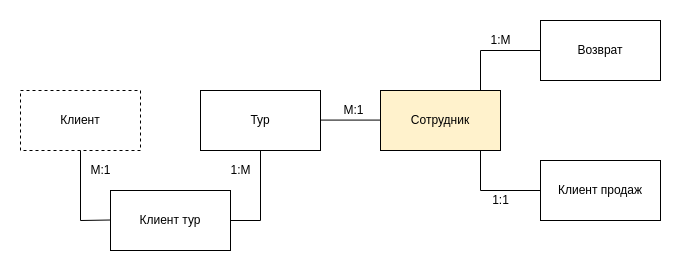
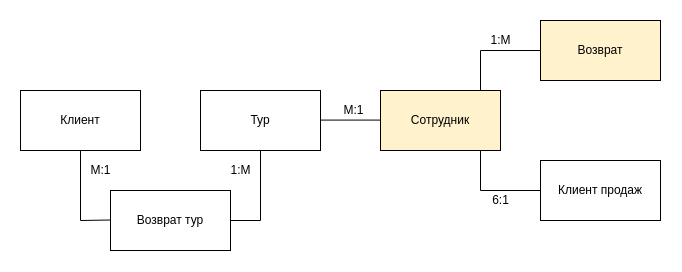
  <mxCell id="0" />
  <mxCell id="1" parent="0" />
- <mxCell id="2" value="&lt;span style=&quot;white-space: normal&quot;&gt;Клиент&lt;/span&gt;" style="rounded=0;whiteSpace=wrap;html=1;dashed=1;" vertex="1" parent="1"><mxGeometry x="20" y="90" width="120" height="60" as="geometry" /></mxCell>
+ <mxCell id="2" value="&lt;span style=&quot;white-space: normal&quot;&gt;Клиент&lt;/span&gt;" style="rounded=0;whiteSpace=wrap;html=1;" vertex="1" parent="1"><mxGeometry x="20" y="90" width="120" height="60" as="geometry" /></mxCell>
  <mxCell id="3" value="" style="endArrow=none;html=1;entryX=0;entryY=0.5;entryDx=0;entryDy=0;" edge="1" parent="1"><mxGeometry width="50" height="50" relative="1" as="geometry"><mxPoint x="80" y="220" as="sourcePoint" /><mxPoint x="110" y="219.5" as="targetPoint" /></mxGeometry></mxCell>
  <mxCell id="4" value="&lt;span style=&quot;white-space: normal&quot;&gt;Тур&lt;/span&gt;&lt;span style=&quot;color: rgba(0 , 0 , 0 , 0) ; font-family: monospace ; font-size: 0px ; white-space: nowrap&quot;&gt;%3CmxGraphModel%3E%3Croot%3E%3CmxCell%20id%3D%220%22%2F%3E%3CmxCell%20id%3D%221%22%20parent%3D%220%22%2F%3E%3CmxCell%20id%3D%222%22%20value%3D%22%26lt%3Bspan%20style%3D%26quot%3Bwhite-space%3A%20normal%26quot%3B%26gt%3B%D0%9A%D0%BB%D0%B8%D0%B5%D0%BD%D1%82%26lt%3B%2Fspan%26gt%3B%22%20style%3D%22rounded%3D0%3BwhiteSpace%3Dwrap%3Bhtml%3D1%3B%22%20vertex%3D%221%22%20parent%3D%221%22%3E%3CmxGeometry%20x%3D%22320%22%20y%3D%22280%22%20width%3D%22120%22%20height%3D%2260%22%20as%3D%22geometry%22%2F%3E%3C%2FmxCell%3E%3C%2Froot%3E%3C%2FmxGraphModel%3E&lt;/span&gt;" style="rounded=0;whiteSpace=wrap;html=1;" vertex="1" parent="1"><mxGeometry x="200" y="90" width="120" height="60" as="geometry" /></mxCell>
  <mxCell id="5" value="&lt;span style=&quot;white-space: normal&quot;&gt;Сотрудник&lt;/span&gt;" style="rounded=0;whiteSpace=wrap;html=1;fillColor=#fff2cc;" vertex="1" parent="1"><mxGeometry x="380" y="90" width="120" height="60" as="geometry" /></mxCell>
  <mxCell id="6" value="" style="endArrow=none;html=1;exitX=1;exitY=0.5;exitDx=0;exitDy=0;entryX=0;entryY=0.5;entryDx=0;entryDy=0;" edge="1" parent="1"><mxGeometry width="50" height="50" relative="1" as="geometry"><mxPoint x="320" y="119.58" as="sourcePoint" /><mxPoint x="380" y="119.58" as="targetPoint" /></mxGeometry></mxCell>
  <mxCell id="7" value="" style="endArrow=none;html=1;" edge="1" parent="1"><mxGeometry width="50" height="50" relative="1" as="geometry"><mxPoint x="480" y="90" as="sourcePoint" /><mxPoint x="480" y="50" as="targetPoint" /></mxGeometry></mxCell>
  <mxCell id="8" value="" style="endArrow=none;html=1;" edge="1" parent="1"><mxGeometry width="50" height="50" relative="1" as="geometry"><mxPoint x="480" y="50" as="sourcePoint" /><mxPoint x="540" y="50" as="targetPoint" /></mxGeometry></mxCell>
  <mxCell id="9" value="" style="endArrow=none;html=1;" edge="1" parent="1"><mxGeometry width="50" height="50" relative="1" as="geometry"><mxPoint x="480" y="190" as="sourcePoint" /><mxPoint x="480" y="150" as="targetPoint" /></mxGeometry></mxCell>
  <mxCell id="10" value="" style="endArrow=none;html=1;" edge="1" parent="1"><mxGeometry width="50" height="50" relative="1" as="geometry"><mxPoint x="480" y="190" as="sourcePoint" /><mxPoint x="540" y="190" as="targetPoint" /></mxGeometry></mxCell>
- <mxCell id="11" value="&lt;span style=&quot;white-space: normal&quot;&gt;Возврат&lt;/span&gt;" style="rounded=0;whiteSpace=wrap;html=1;" vertex="1" parent="1"><mxGeometry x="540" y="20" width="120" height="60" as="geometry" /></mxCell>
+ <mxCell id="11" value="&lt;span style=&quot;white-space: normal&quot;&gt;Возврат&lt;/span&gt;" style="rounded=0;whiteSpace=wrap;html=1;fillColor=#fff2cc;" vertex="1" parent="1"><mxGeometry x="540" y="20" width="120" height="60" as="geometry" /></mxCell>
  <mxCell id="12" value="&lt;span style=&quot;white-space: normal&quot;&gt;Клиент продаж&lt;/span&gt;" style="rounded=0;whiteSpace=wrap;html=1;" vertex="1" parent="1"><mxGeometry x="540" y="160" width="120" height="60" as="geometry" /></mxCell>
  <mxCell id="13" value="1:M" style="text;html=1;align=center;verticalAlign=middle;resizable=0;points=[];;autosize=1;" vertex="1" parent="1"><mxGeometry x="220" y="160" width="40" height="20" as="geometry" /></mxCell>
  <mxCell id="14" value="M:1" style="text;html=1;align=center;verticalAlign=middle;resizable=0;points=[];;autosize=1;" vertex="1" parent="1"><mxGeometry x="332.83" y="100" width="40" height="20" as="geometry" /></mxCell>
  <mxCell id="15" value="1:M" style="text;html=1;align=center;verticalAlign=middle;resizable=0;points=[];;autosize=1;" vertex="1" parent="1"><mxGeometry x="480" y="30" width="40" height="20" as="geometry" /></mxCell>
- <mxCell id="16" value="1:1" style="text;html=1;align=center;verticalAlign=middle;resizable=0;points=[];;autosize=1;" vertex="1" parent="1"><mxGeometry x="485" y="190" width="30" height="20" as="geometry" /></mxCell>
+ <mxCell id="16" value="6:1" style="text;html=1;align=center;verticalAlign=middle;resizable=0;points=[];;autosize=1;" vertex="1" parent="1"><mxGeometry x="485" y="190" width="30" height="20" as="geometry" /></mxCell>
  <mxCell id="17" value="" style="endArrow=none;html=1;entryX=0.5;entryY=1;entryDx=0;entryDy=0;" edge="1" parent="1" target="2"><mxGeometry width="50" height="50" relative="1" as="geometry"><mxPoint x="80" y="220" as="sourcePoint" /><mxPoint x="110" y="190" as="targetPoint" /></mxGeometry></mxCell>
- <mxCell id="18" value="&lt;span style=&quot;white-space: normal&quot;&gt;Клиент тур&lt;/span&gt;" style="rounded=0;whiteSpace=wrap;html=1;" vertex="1" parent="1"><mxGeometry x="110" y="190" width="120" height="60" as="geometry" /></mxCell>
+ <mxCell id="18" value="&lt;span style=&quot;white-space: normal&quot;&gt;Возврат тур&lt;/span&gt;" style="rounded=0;whiteSpace=wrap;html=1;" vertex="1" parent="1"><mxGeometry x="110" y="190" width="120" height="60" as="geometry" /></mxCell>
  <mxCell id="19" value="" style="endArrow=none;html=1;entryX=1;entryY=0.5;entryDx=0;entryDy=0;" edge="1" parent="1" target="18"><mxGeometry width="50" height="50" relative="1" as="geometry"><mxPoint x="260" y="220" as="sourcePoint" /><mxPoint x="290" y="219.5" as="targetPoint" /></mxGeometry></mxCell>
  <mxCell id="20" value="" style="endArrow=none;html=1;entryX=0.5;entryY=1;entryDx=0;entryDy=0;" edge="1" parent="1"><mxGeometry width="50" height="50" relative="1" as="geometry"><mxPoint x="260" y="220" as="sourcePoint" /><mxPoint x="260" y="150" as="targetPoint" /></mxGeometry></mxCell>
  <mxCell id="21" value="M:1" style="text;html=1;align=center;verticalAlign=middle;resizable=0;points=[];;autosize=1;" vertex="1" parent="1"><mxGeometry x="80" y="160" width="40" height="20" as="geometry" /></mxCell>
